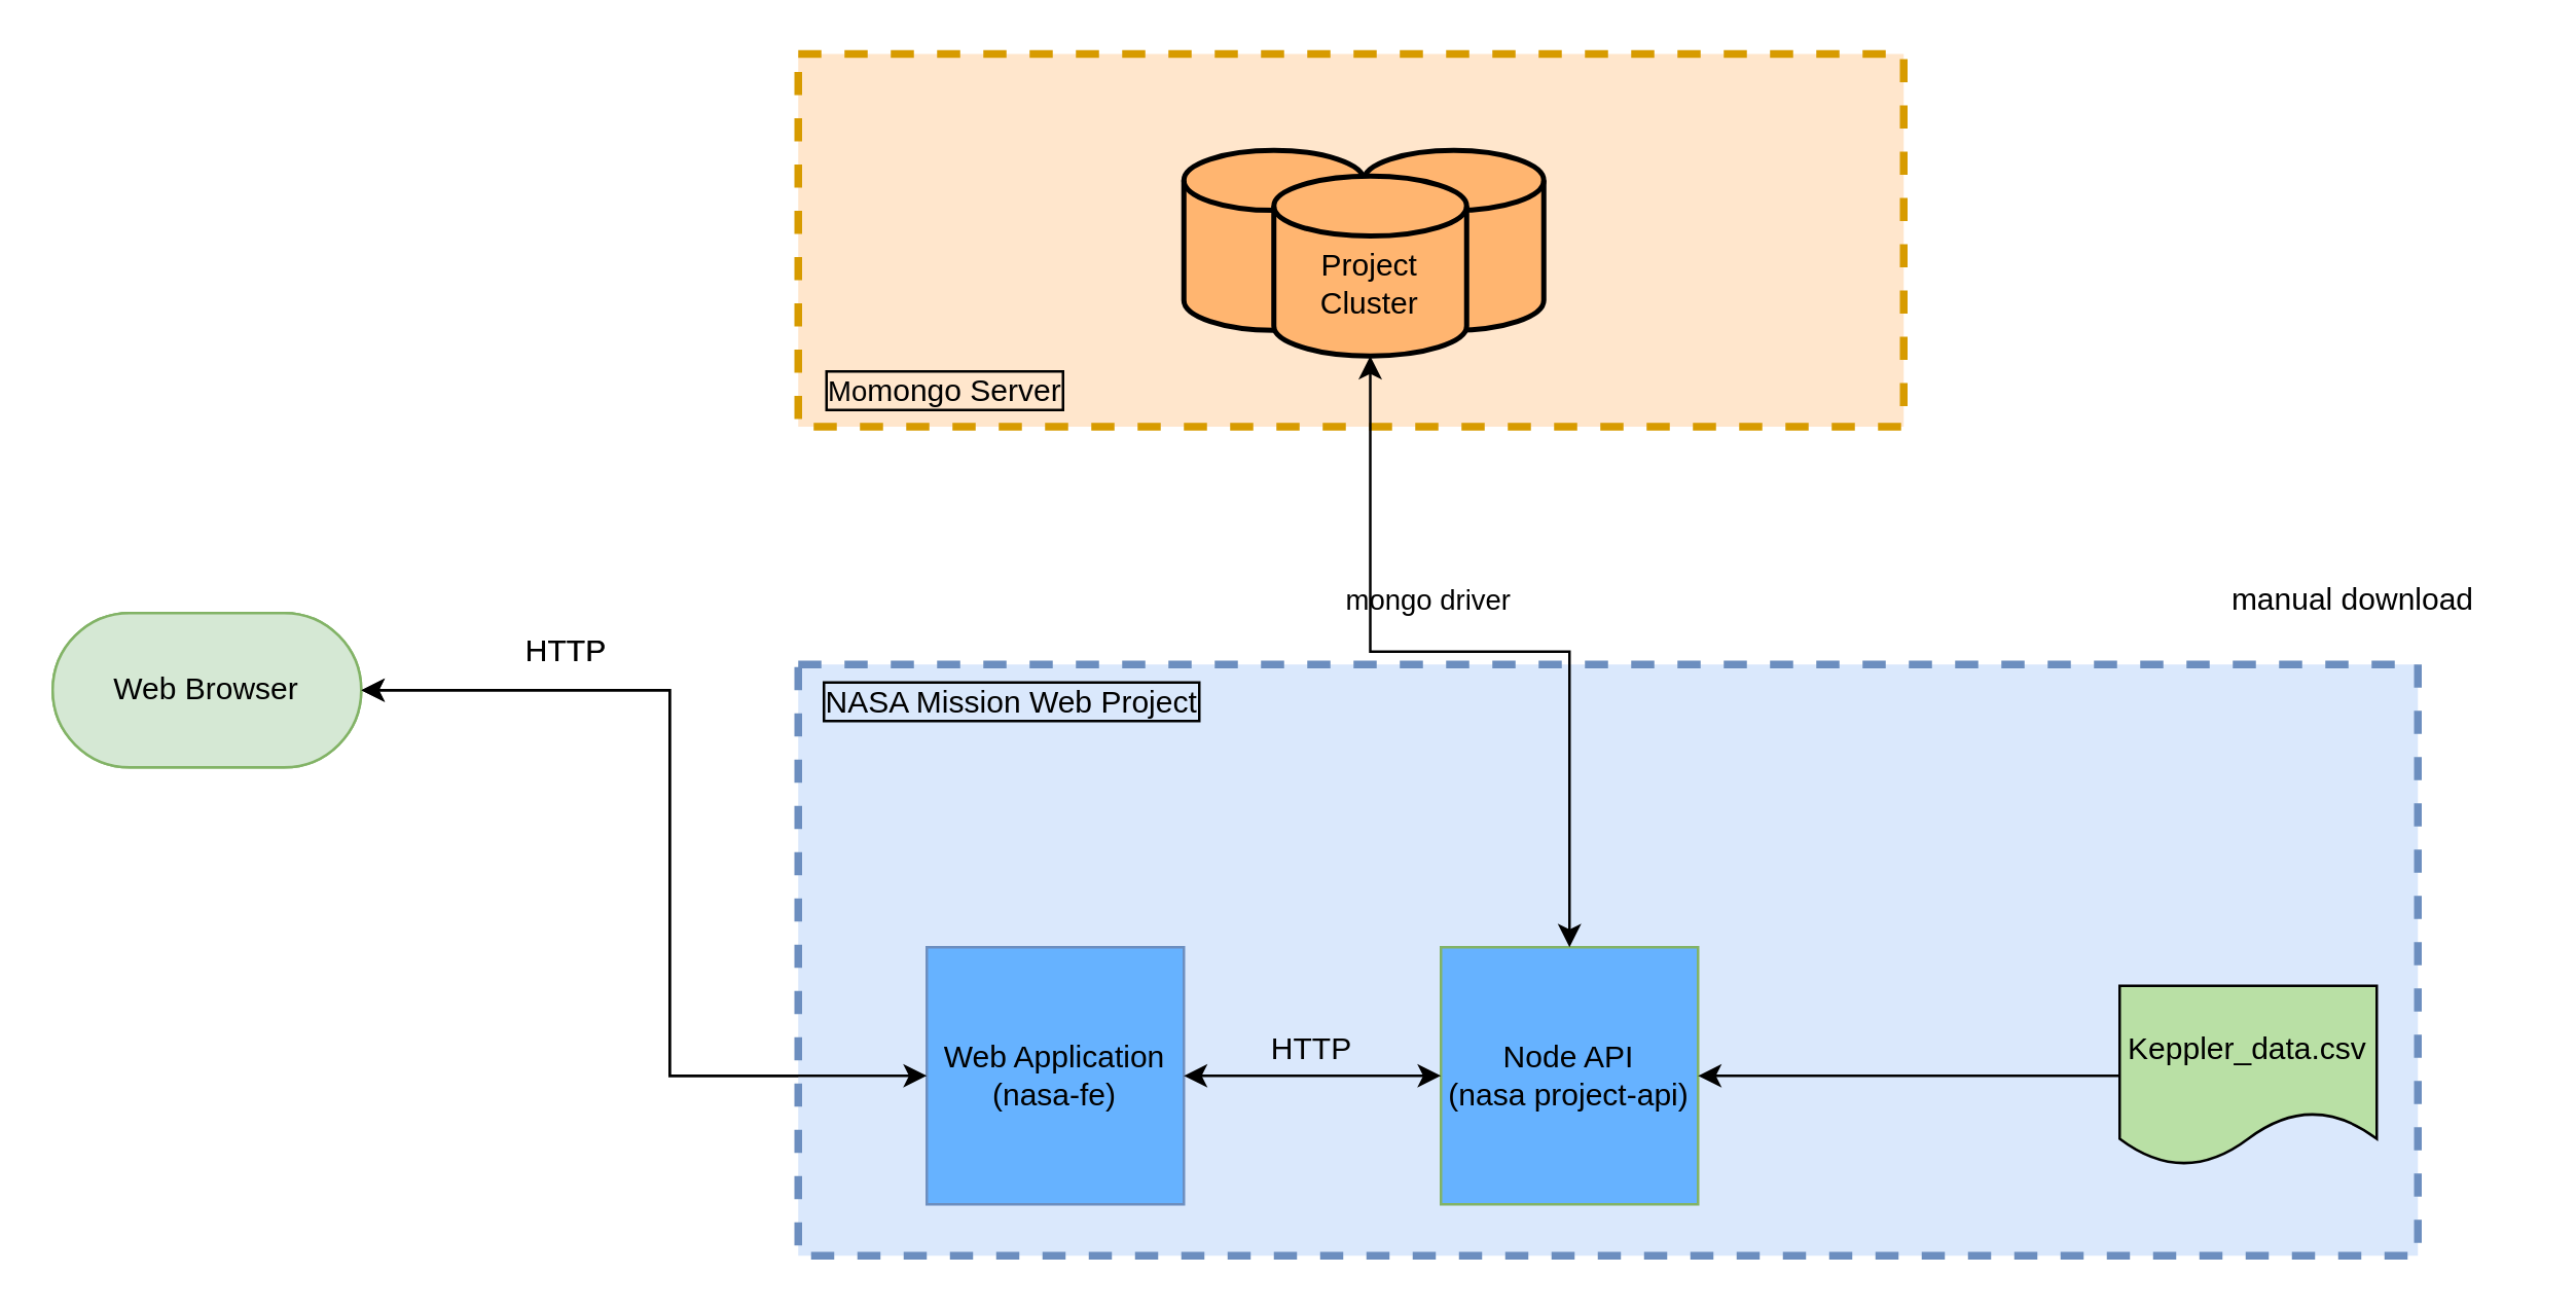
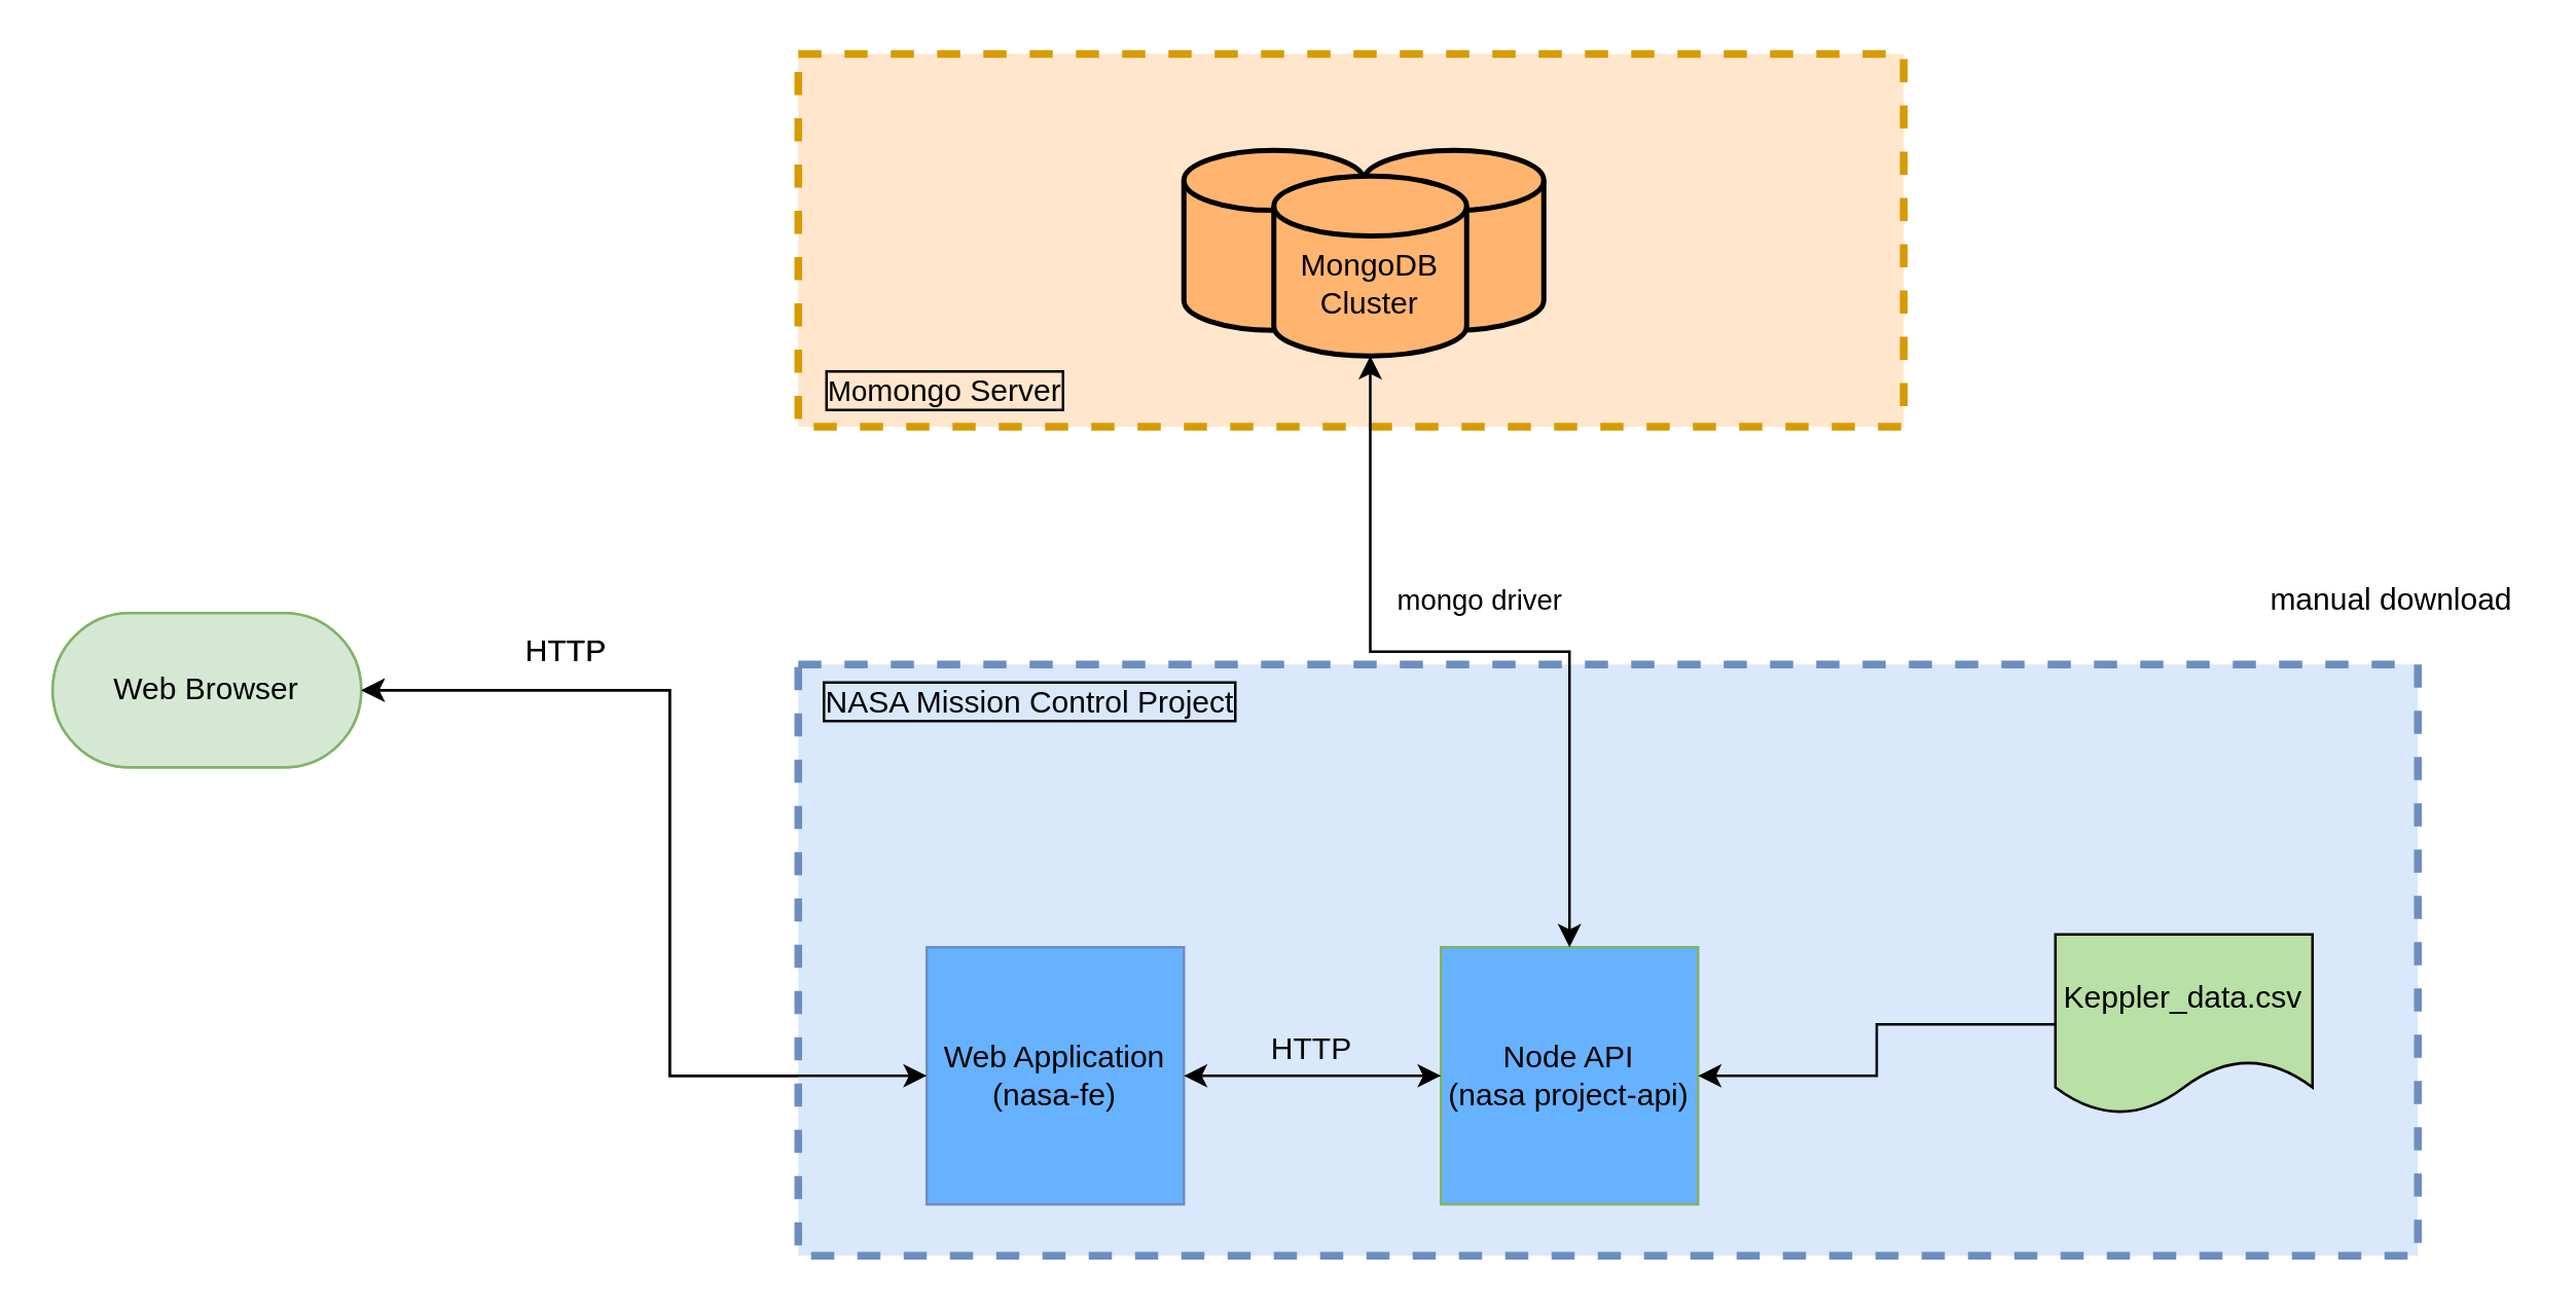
  <mxCell id="0" />
  <mxCell id="1" parent="0" />
  <mxCell id="2" value="Web Application&lt;br&gt;(nasa-fe)" style="whiteSpace=wrap;html=1;aspect=fixed;fillColor=#66B2FF;strokeColor=#6c8ebf;" parent="1" vertex="1"><mxGeometry x="360" y="368" width="100" height="100" as="geometry" /></mxCell>
  <mxCell id="3" value="Node API&lt;br&gt;(nasa project-api)" style="whiteSpace=wrap;html=1;aspect=fixed;fillColor=#66B2FF;strokeColor=#82b366;" parent="1" vertex="1"><mxGeometry x="560" y="368" width="100" height="100" as="geometry" /></mxCell>
  <mxCell id="4" value="" style="endArrow=classic;html=1;rounded=0;exitX=1;exitY=0.5;exitDx=0;exitDy=0;entryX=0;entryY=0.5;entryDx=0;entryDy=0;startArrow=classic;startFill=1;" parent="1" source="2" target="3" edge="1"><mxGeometry width="50" height="50" relative="1" as="geometry"><mxPoint x="470" y="448" as="sourcePoint" /><mxPoint x="520" y="398" as="targetPoint" /></mxGeometry></mxCell>
  <mxCell id="5" value="HTTP" style="text;html=1;strokeColor=none;fillColor=none;align=center;verticalAlign=middle;whiteSpace=wrap;rounded=0;" parent="1" vertex="1"><mxGeometry x="480" y="393" width="60" height="30" as="geometry" /></mxCell>
  <mxCell id="6" value="Web Browser" style="rounded=1;whiteSpace=wrap;html=1;strokeWidth=1;fillColor=#d5e8d4;arcSize=50;strokeColor=#82b366;" parent="1" vertex="1"><mxGeometry x="20" y="238" width="120" height="60" as="geometry" /></mxCell>
  <mxCell id="7" value="HTTP" style="text;html=1;strokeColor=none;fillColor=none;align=center;verticalAlign=middle;whiteSpace=wrap;rounded=0;" parent="1" vertex="1"><mxGeometry x="190" y="238" width="60" height="30" as="geometry" /></mxCell>
  <mxCell id="8" value="" style="endArrow=classic;html=1;rounded=0;exitX=1;exitY=0.5;exitDx=0;exitDy=0;entryX=0;entryY=0.5;entryDx=0;entryDy=0;startArrow=classic;startFill=1;" parent="1" source="6" target="2" edge="1"><mxGeometry width="50" height="50" relative="1" as="geometry"><mxPoint x="300" y="268" as="sourcePoint" /><mxPoint x="350" y="218" as="targetPoint" /><Array as="points"><mxPoint x="260" y="268" /><mxPoint x="260" y="418" /></Array></mxGeometry></mxCell>
  <mxCell id="9" style="edgeStyle=orthogonalEdgeStyle;rounded=0;orthogonalLoop=1;jettySize=auto;html=1;entryX=0.5;entryY=0;entryDx=0;entryDy=0;startArrow=none;startFill=0;exitX=0.52;exitY=0.866;exitDx=0;exitDy=0;exitPerimeter=0;" parent="1" target="3" edge="1"><mxGeometry relative="1" as="geometry"><mxPoint x="642" y="288.62" as="sourcePoint" /></mxGeometry></mxCell>
- <mxCell id="10" value="NASA Mission Web Project" style="rounded=0;whiteSpace=wrap;html=1;align=left;verticalAlign=top;spacingLeft=8;horizontal=1;labelBorderColor=default;dashed=1;fillColor=#dae8fc;strokeColor=#6c8ebf;strokeWidth=3;" parent="1" vertex="1"><mxGeometry x="310" y="258" width="630" height="230" as="geometry" /></mxCell>
+ <mxCell id="10" value="NASA Mission Control Project" style="rounded=0;whiteSpace=wrap;html=1;align=left;verticalAlign=top;spacingLeft=8;horizontal=1;labelBorderColor=default;dashed=1;fillColor=#dae8fc;strokeColor=#6c8ebf;strokeWidth=3;" parent="1" vertex="1"><mxGeometry x="310" y="258" width="630" height="230" as="geometry" /></mxCell>
  <mxCell id="11" value="Web Application&lt;br&gt;(nasa-fe)" style="whiteSpace=wrap;html=1;aspect=fixed;fillColor=#66B2FF;strokeColor=#6c8ebf;" parent="1" vertex="1"><mxGeometry x="360" y="368" width="100" height="100" as="geometry" /></mxCell>
  <mxCell id="12" value="Node API&lt;br&gt;(nasa project-api)" style="whiteSpace=wrap;html=1;aspect=fixed;fillColor=#66B2FF;strokeColor=#82b366;" parent="1" vertex="1"><mxGeometry x="560" y="368" width="100" height="100" as="geometry" /></mxCell>
  <mxCell id="13" value="" style="endArrow=classic;html=1;rounded=0;exitX=1;exitY=0.5;exitDx=0;exitDy=0;entryX=0;entryY=0.5;entryDx=0;entryDy=0;startArrow=classic;startFill=1;" parent="1" source="11" target="12" edge="1"><mxGeometry width="50" height="50" relative="1" as="geometry"><mxPoint x="470" y="448" as="sourcePoint" /><mxPoint x="520" y="398" as="targetPoint" /></mxGeometry></mxCell>
  <mxCell id="14" value="HTTP" style="text;html=1;strokeColor=none;fillColor=none;align=center;verticalAlign=middle;whiteSpace=wrap;rounded=0;" parent="1" vertex="1"><mxGeometry x="480" y="393" width="60" height="30" as="geometry" /></mxCell>
  <mxCell id="15" value="Web Browser" style="rounded=1;whiteSpace=wrap;html=1;strokeWidth=1;fillColor=#d5e8d4;arcSize=50;strokeColor=#82b366;" parent="1" vertex="1"><mxGeometry x="20" y="238" width="120" height="60" as="geometry" /></mxCell>
  <mxCell id="16" value="HTTP" style="text;html=1;strokeColor=none;fillColor=none;align=center;verticalAlign=middle;whiteSpace=wrap;rounded=0;" parent="1" vertex="1"><mxGeometry x="190" y="238" width="60" height="30" as="geometry" /></mxCell>
  <mxCell id="17" value="" style="endArrow=classic;html=1;rounded=0;exitX=1;exitY=0.5;exitDx=0;exitDy=0;entryX=0;entryY=0.5;entryDx=0;entryDy=0;startArrow=classic;startFill=1;" parent="1" source="15" target="11" edge="1"><mxGeometry width="50" height="50" relative="1" as="geometry"><mxPoint x="300" y="268" as="sourcePoint" /><mxPoint x="350" y="218" as="targetPoint" /><Array as="points"><mxPoint x="260" y="268" /><mxPoint x="260" y="418" /></Array></mxGeometry></mxCell>
  <mxCell id="18" style="edgeStyle=orthogonalEdgeStyle;rounded=0;orthogonalLoop=1;jettySize=auto;html=1;exitX=0;exitY=0.5;exitDx=0;exitDy=0;entryX=1;entryY=0.5;entryDx=0;entryDy=0;" edge="1" parent="1" source="19" target="12"><mxGeometry relative="1" as="geometry" /></mxCell>
- <mxCell id="19" value="Keppler_data.csv" style="shape=document;whiteSpace=wrap;html=1;boundedLbl=1;strokeWidth=1;fillColor=#B9E0A5;" parent="1" vertex="1"><mxGeometry x="824" y="383" width="100" height="70" as="geometry" /></mxCell>
- <mxCell id="20" value="manual download" style="text;html=1;strokeColor=none;fillColor=none;align=center;verticalAlign=middle;whiteSpace=wrap;rounded=0;" parent="1" vertex="1"><mxGeometry x="865" y="218" width="100" height="30" as="geometry" /></mxCell>
+ <mxCell id="19" value="Keppler_data.csv" style="shape=document;whiteSpace=wrap;html=1;boundedLbl=1;strokeWidth=1;fillColor=#B9E0A5;" parent="1" vertex="1"><mxGeometry x="799" y="363" width="100" height="70" as="geometry" /></mxCell>
+ <mxCell id="20" value="manual download" style="text;html=1;strokeColor=none;fillColor=none;align=center;verticalAlign=middle;whiteSpace=wrap;rounded=0;" parent="1" vertex="1"><mxGeometry x="880" y="218" width="100" height="30" as="geometry" /></mxCell>
  <mxCell id="21" value="&lt;font style=&quot;font-size: 11px;&quot;&gt;Mo&lt;/font&gt;mongo Server" style="rounded=0;whiteSpace=wrap;html=1;fillColor=#ffe6cc;strokeColor=#d79b00;dashed=1;strokeWidth=3;align=left;verticalAlign=bottom;labelBorderColor=default;spacingLeft=9;spacingBottom=4;" vertex="1" parent="1"><mxGeometry x="310" y="20.5" width="430" height="145" as="geometry" /></mxCell>
  <mxCell id="22" value="" style="strokeWidth=2;html=1;shape=mxgraph.flowchart.database;whiteSpace=wrap;fillColor=#FFB570;" vertex="1" parent="1"><mxGeometry x="530" y="58" width="70" height="70" as="geometry" /></mxCell>
  <mxCell id="23" value="&lt;br&gt;" style="strokeWidth=2;html=1;shape=mxgraph.flowchart.database;whiteSpace=wrap;fillColor=#FFB570;" vertex="1" parent="1"><mxGeometry x="460" y="58" width="70" height="70" as="geometry" /></mxCell>
  <mxCell id="24" style="edgeStyle=orthogonalEdgeStyle;rounded=0;orthogonalLoop=1;jettySize=auto;html=1;exitX=0.5;exitY=1;exitDx=0;exitDy=0;exitPerimeter=0;fontSize=11;startArrow=classic;startFill=1;" edge="1" parent="1" source="25" target="12"><mxGeometry relative="1" as="geometry" /></mxCell>
- <mxCell id="25" value="&lt;br&gt;Project Cluster" style="strokeWidth=2;html=1;shape=mxgraph.flowchart.database;whiteSpace=wrap;fillColor=#FFB570;" vertex="1" parent="1"><mxGeometry x="495" y="68" width="75" height="70" as="geometry" /></mxCell>
- <mxCell id="26" value="mongo driver" style="text;html=1;align=center;verticalAlign=middle;resizable=0;points=[];autosize=1;strokeColor=none;fillColor=none;fontSize=11;" vertex="1" parent="1"><mxGeometry x="510" y="218" width="90" height="30" as="geometry" /></mxCell>
+ <mxCell id="25" value="&lt;br&gt;MongoDB Cluster" style="strokeWidth=2;html=1;shape=mxgraph.flowchart.database;whiteSpace=wrap;fillColor=#FFB570;" vertex="1" parent="1"><mxGeometry x="495" y="68" width="75" height="70" as="geometry" /></mxCell>
+ <mxCell id="26" value="mongo driver" style="text;html=1;align=center;verticalAlign=middle;resizable=0;points=[];autosize=1;strokeColor=none;fillColor=none;fontSize=11;" vertex="1" parent="1"><mxGeometry x="530" y="218" width="90" height="30" as="geometry" /></mxCell>
